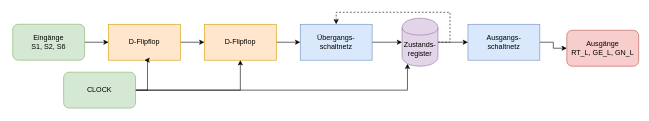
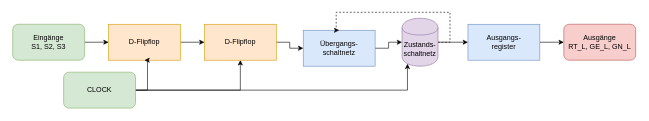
  <mxCell id="0" />
  <mxCell id="1" parent="0" />
  <mxCell id="2" style="edgeStyle=orthogonalEdgeStyle;rounded=0;orthogonalLoop=1;jettySize=auto;html=1;exitX=1;exitY=0.5;exitDx=0;exitDy=0;" edge="1" parent="1" source="3" target="11"><mxGeometry relative="1" as="geometry" /></mxCell>
- <mxCell id="3" value="Ausgangs-&lt;br&gt;schaltnetz" style="rounded=0;whiteSpace=wrap;html=1;fillColor=#dae8fc;strokeColor=#6c8ebf;" vertex="1" parent="1"><mxGeometry x="780" y="40" width="120" height="60" as="geometry" /></mxCell>
+ <mxCell id="3" value="Ausgangs-&lt;br&gt;register" style="rounded=0;whiteSpace=wrap;html=1;fillColor=#dae8fc;strokeColor=#6c8ebf;" vertex="1" parent="1"><mxGeometry x="780" y="40" width="120" height="60" as="geometry" /></mxCell>
  <mxCell id="4" style="edgeStyle=orthogonalEdgeStyle;rounded=0;orthogonalLoop=1;jettySize=auto;html=1;exitX=1;exitY=0.5;exitDx=0;exitDy=0;entryX=0;entryY=0.5;entryDx=0;entryDy=0;" edge="1" parent="1" source="5" target="8"><mxGeometry relative="1" as="geometry" /></mxCell>
- <mxCell id="5" value="Übergangs-&lt;br&gt;schaltnetz" style="rounded=0;whiteSpace=wrap;html=1;fillColor=#dae8fc;strokeColor=#6c8ebf;" vertex="1" parent="1"><mxGeometry x="500" y="40" width="120" height="60" as="geometry" /></mxCell>
+ <mxCell id="5" value="Übergangs-&lt;br&gt;schaltnetz" style="rounded=0;whiteSpace=wrap;html=1;fillColor=#dae8fc;strokeColor=#6c8ebf;" vertex="1" parent="1"><mxGeometry x="505" y="50" width="120" height="60" as="geometry" /></mxCell>
  <mxCell id="6" style="edgeStyle=orthogonalEdgeStyle;rounded=0;orthogonalLoop=1;jettySize=auto;html=1;exitX=1;exitY=0.5;exitDx=0;exitDy=0;entryX=0;entryY=0.5;entryDx=0;entryDy=0;" edge="1" parent="1" source="8" target="3"><mxGeometry relative="1" as="geometry" /></mxCell>
  <mxCell id="7" style="edgeStyle=orthogonalEdgeStyle;rounded=0;orthogonalLoop=1;jettySize=auto;html=1;exitX=1;exitY=0.5;exitDx=0;exitDy=0;entryX=0.5;entryY=0;entryDx=0;entryDy=0;dashed=1;" edge="1" parent="1" source="8" target="5"><mxGeometry relative="1" as="geometry"><Array as="points"><mxPoint x="750" y="70" /><mxPoint x="750" y="20" /><mxPoint x="560" y="20" /></Array></mxGeometry></mxCell>
- <mxCell id="8" value="Zustands-&lt;br&gt;register" style="shape=cylinder;whiteSpace=wrap;html=1;boundedLbl=1;backgroundOutline=1;fillColor=#e1d5e7;strokeColor=#9673a6;" vertex="1" parent="1"><mxGeometry x="670" y="30" width="60" height="80" as="geometry" /></mxCell>
+ <mxCell id="8" value="Zustands-&lt;br&gt;schaltnetz" style="shape=cylinder;whiteSpace=wrap;html=1;boundedLbl=1;backgroundOutline=1;fillColor=#e1d5e7;strokeColor=#9673a6;" vertex="1" parent="1"><mxGeometry x="670" y="30" width="60" height="80" as="geometry" /></mxCell>
  <mxCell id="9" style="edgeStyle=orthogonalEdgeStyle;rounded=0;orthogonalLoop=1;jettySize=auto;html=1;exitX=1;exitY=0.5;exitDx=0;exitDy=0;entryX=0;entryY=0.5;entryDx=0;entryDy=0;" edge="1" parent="1" source="10" target="13"><mxGeometry relative="1" as="geometry" /></mxCell>
- <mxCell id="10" value="Eingänge&lt;br&gt;S1, S2, S6" style="rounded=1;whiteSpace=wrap;html=1;fillColor=#d5e8d4;strokeColor=#82b366;" vertex="1" parent="1"><mxGeometry x="20" y="40" width="120" height="60" as="geometry" /></mxCell>
- <mxCell id="11" value="Ausgänge&lt;br&gt;RT_L, GE_L, GN_L" style="rounded=1;whiteSpace=wrap;html=1;fillColor=#f8cecc;strokeColor=#b85450;" vertex="1" parent="1"><mxGeometry x="945" y="50" width="120" height="60" as="geometry" /></mxCell>
+ <mxCell id="10" value="Eingänge&lt;br&gt;S1, S2, S3" style="rounded=1;whiteSpace=wrap;html=1;fillColor=#d5e8d4;strokeColor=#82b366;" vertex="1" parent="1"><mxGeometry x="20" y="40" width="120" height="60" as="geometry" /></mxCell>
+ <mxCell id="11" value="Ausgänge&lt;br&gt;RT_L, GE_L, GN_L" style="rounded=1;whiteSpace=wrap;html=1;fillColor=#f8cecc;strokeColor=#b85450;" vertex="1" parent="1"><mxGeometry x="940" y="40" width="120" height="60" as="geometry" /></mxCell>
  <mxCell id="12" style="edgeStyle=orthogonalEdgeStyle;rounded=0;orthogonalLoop=1;jettySize=auto;html=1;exitX=1;exitY=0.5;exitDx=0;exitDy=0;entryX=0;entryY=0.5;entryDx=0;entryDy=0;" edge="1" parent="1" source="13" target="15"><mxGeometry relative="1" as="geometry" /></mxCell>
  <mxCell id="13" value="D-Flipflop" style="rounded=0;whiteSpace=wrap;html=1;fillColor=#ffe6cc;strokeColor=#d79b00;" vertex="1" parent="1"><mxGeometry x="180" y="40" width="120" height="60" as="geometry" /></mxCell>
  <mxCell id="14" style="edgeStyle=orthogonalEdgeStyle;rounded=0;orthogonalLoop=1;jettySize=auto;html=1;exitX=1;exitY=0.5;exitDx=0;exitDy=0;" edge="1" parent="1" source="15" target="5"><mxGeometry relative="1" as="geometry" /></mxCell>
  <mxCell id="15" value="D-Flipflop" style="rounded=0;whiteSpace=wrap;html=1;fillColor=#ffe6cc;strokeColor=#d79b00;" vertex="1" parent="1"><mxGeometry x="340" y="40" width="120" height="60" as="geometry" /></mxCell>
  <mxCell id="16" style="edgeStyle=orthogonalEdgeStyle;rounded=0;orthogonalLoop=1;jettySize=auto;html=1;exitX=1;exitY=0.5;exitDx=0;exitDy=0;entryX=0.5;entryY=1;entryDx=0;entryDy=0;" edge="1" parent="1" source="19" target="13"><mxGeometry relative="1" as="geometry" /></mxCell>
  <mxCell id="17" style="edgeStyle=orthogonalEdgeStyle;rounded=0;orthogonalLoop=1;jettySize=auto;html=1;exitX=1;exitY=0.5;exitDx=0;exitDy=0;entryX=0.5;entryY=1;entryDx=0;entryDy=0;" edge="1" parent="1" source="19" target="15"><mxGeometry relative="1" as="geometry" /></mxCell>
  <mxCell id="18" style="edgeStyle=orthogonalEdgeStyle;rounded=0;orthogonalLoop=1;jettySize=auto;html=1;exitX=1;exitY=0.5;exitDx=0;exitDy=0;entryX=0.15;entryY=0.95;entryDx=0;entryDy=0;entryPerimeter=0;" edge="1" parent="1" source="19" target="8"><mxGeometry relative="1" as="geometry" /></mxCell>
  <mxCell id="19" value="CLOCK" style="rounded=1;whiteSpace=wrap;html=1;fillColor=#d5e8d4;strokeColor=#82b366;" vertex="1" parent="1"><mxGeometry x="105" y="120" width="120" height="60" as="geometry" /></mxCell>
